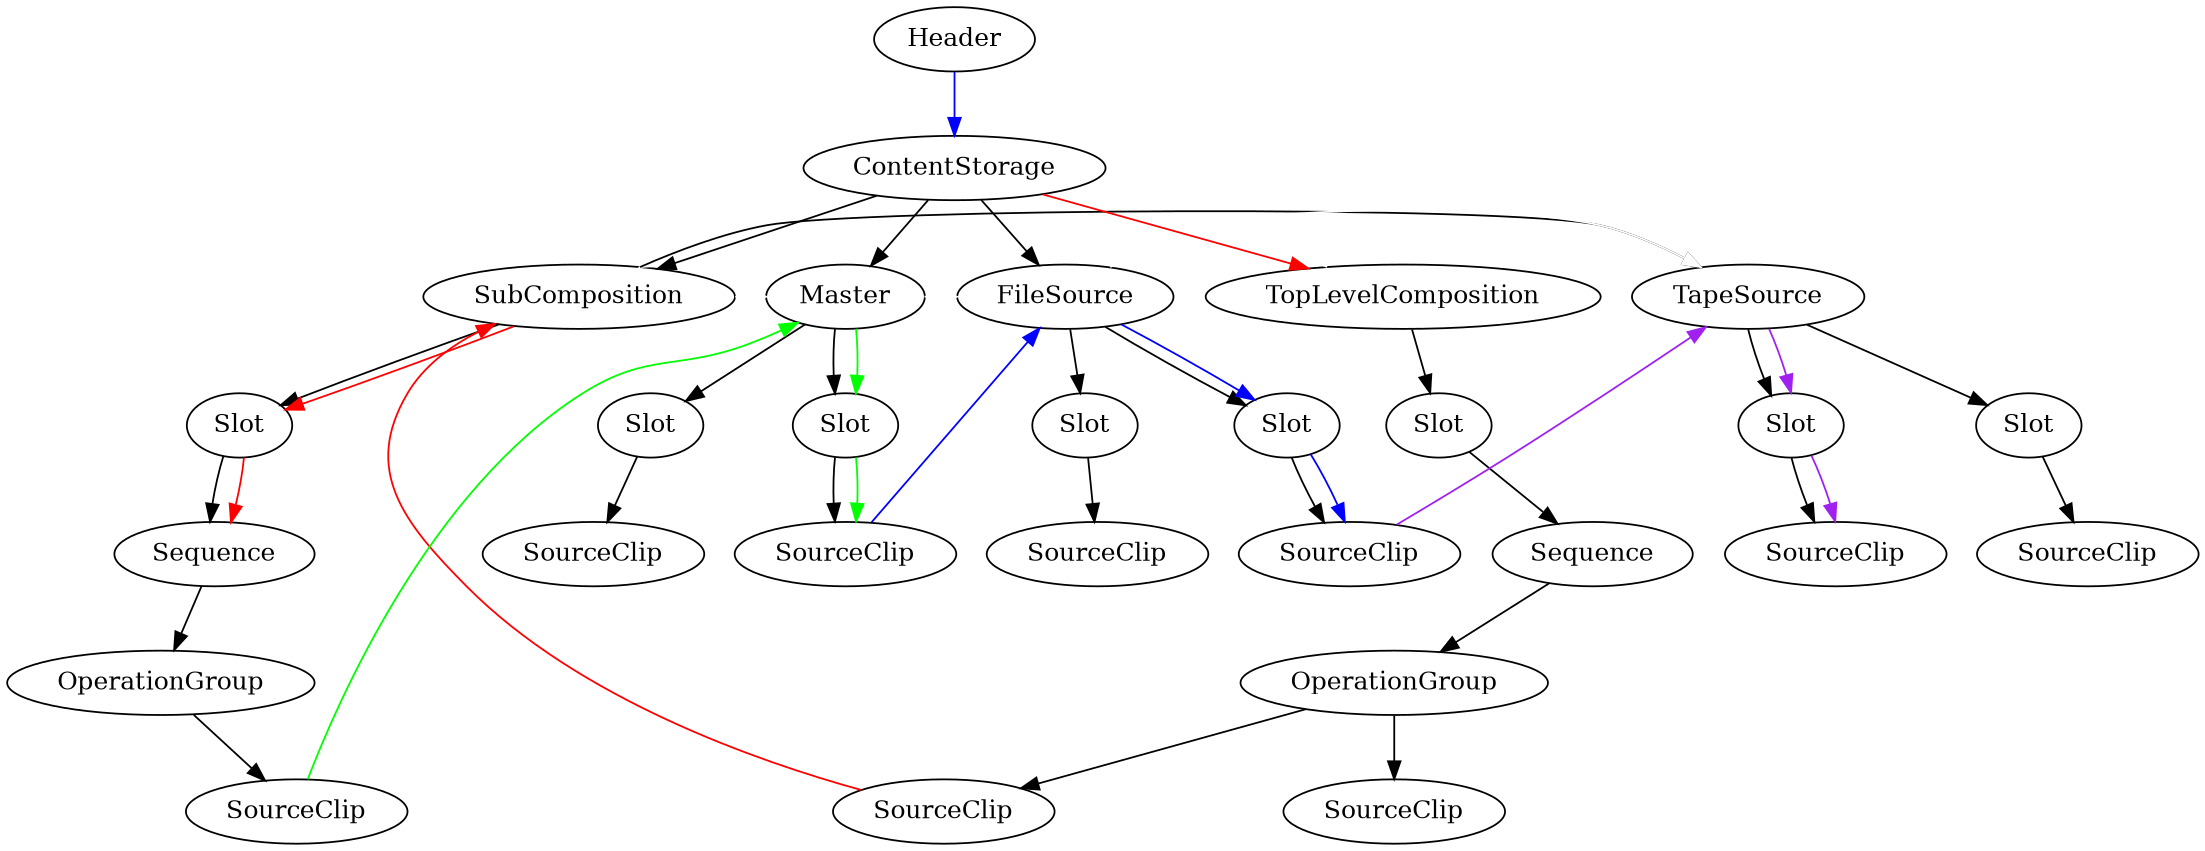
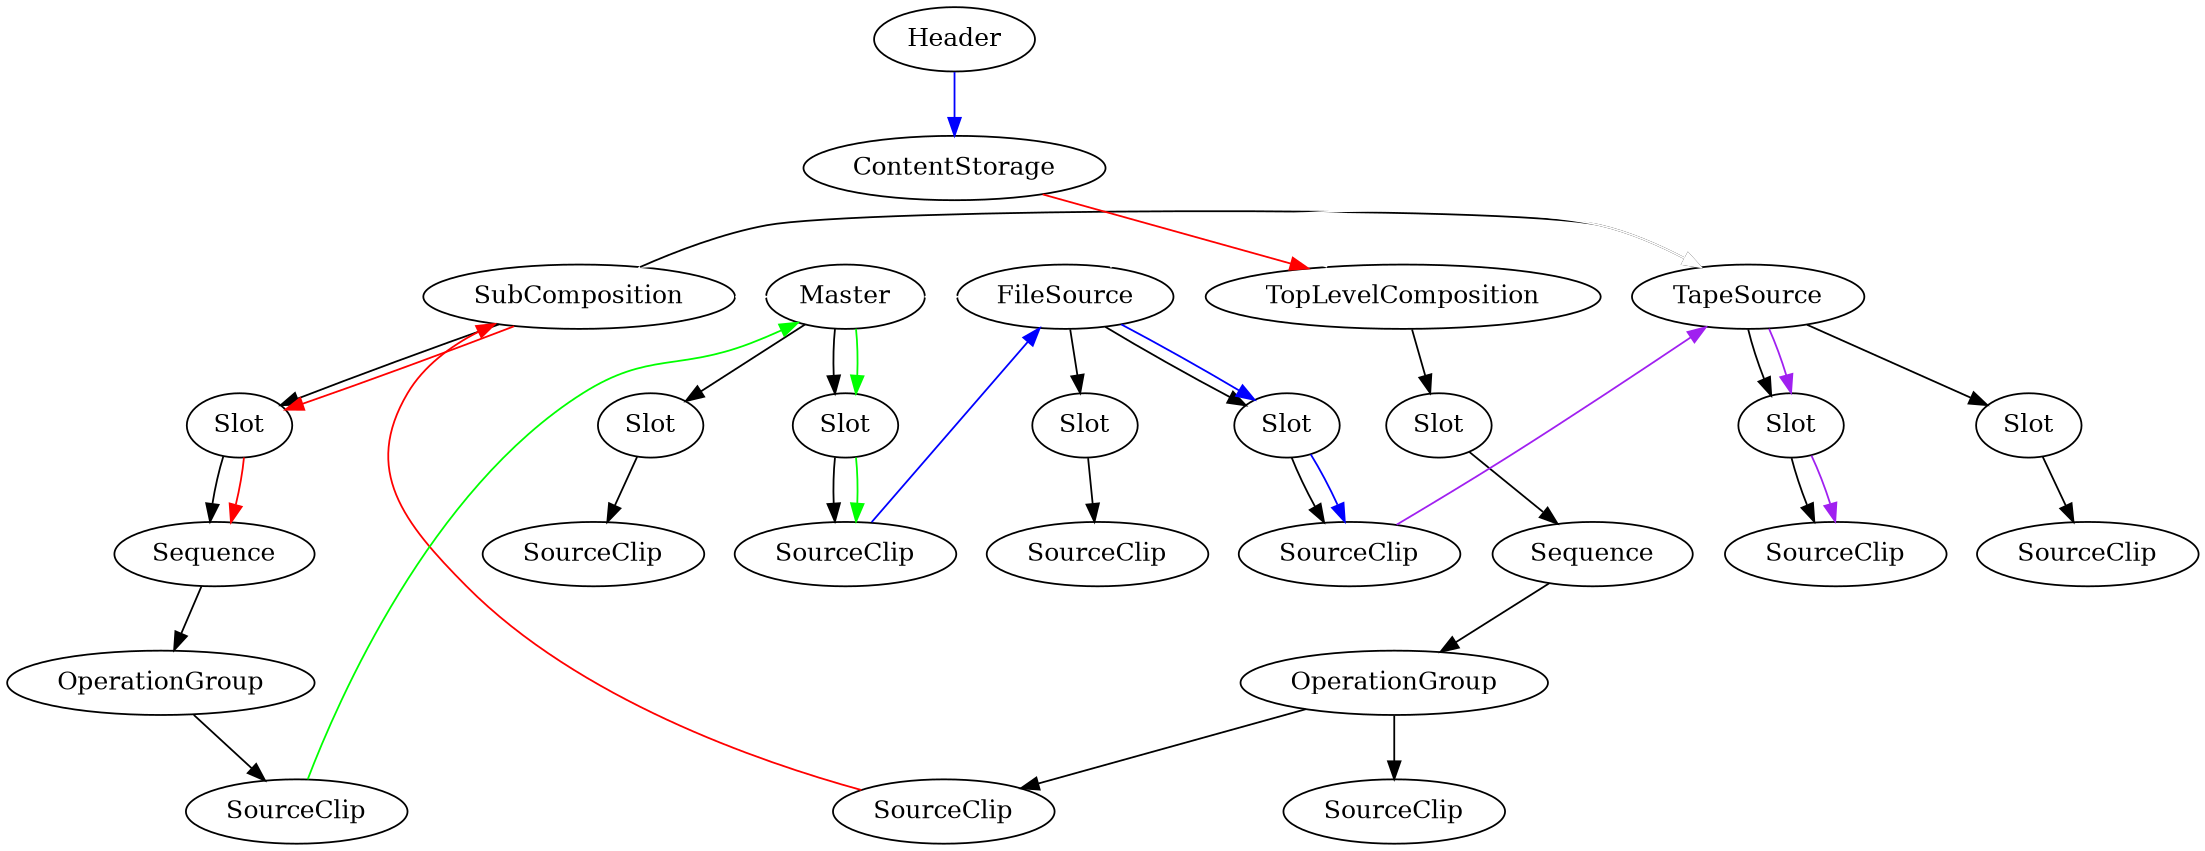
  digraph {
    TopLevelComposition
    SubComposition
    Master
    FileSource
    TapeSource
    n6 [label=Slot]
    n7 [label=Slot]
    n8 [label=Slot]
    n9 [label=Slot]
    n10 [label=Slot]
    n11 [label=Slot]
    n12 [label=Slot]
    n13 [label=Slot]
    Header
    ContentStorage
    Sequence
    n17 [label=Sequence]
    n18 [label=SourceClip]
    n19 [label=SourceClip]
    n20 [label=SourceClip]
    n21 [label=SourceClip]
    n22 [label=SourceClip]
    n23 [label=SourceClip]
    OperationGroup
    n25 [label=OperationGroup]
    n26 [label=SourceClip]
    n27 [label=SourceClip]
    n28 [label=SourceClip]
    subgraph cluster_1 {
      color=white
      subgraph sub_2 {
        color=white
        rank=same
        TopLevelComposition
        SubComposition
        Master
        FileSource
        TapeSource
      }
    }
    TopLevelComposition -> SubComposition [color=white]
    TopLevelComposition -> n6
    SubComposition -> Master [color=white]
    SubComposition -> TapeSource
    SubComposition -> n7
    SubComposition -> n7 [color=red]
    Master -> FileSource [color=white]
    Master -> n8
    Master -> n8 [color=green]
    Master -> n9
    FileSource -> TapeSource [color=white]
    FileSource -> n10
    FileSource -> n10 [color=blue]
    FileSource -> n11
    TapeSource -> n12
    TapeSource -> n12 [color=purple]
    TapeSource -> n13
    n6 -> Sequence
    n7 -> n17
    n7 -> n17 [color=red]
    n8 -> n18
    n8 -> n18 [color=green]
    n9 -> n19
    n10 -> n20
    n10 -> n20 [color=blue]
    n11 -> n21
    n12 -> n22
    n12 -> n22 [color=purple]
    n13 -> n23
    Header -> ContentStorage [color=blue]
    ContentStorage -> TopLevelComposition [color=red]
-   ContentStorage -> SubComposition
-   ContentStorage -> Master
-   ContentStorage -> FileSource
    Sequence -> OperationGroup
    n17 -> n25
    n18 -> FileSource [color=blue]
    n20 -> TapeSource [color=purple]
    OperationGroup -> n26
    OperationGroup -> n27
    n25 -> n28
    n27 -> SubComposition [color=red]
    n28 -> Master [color=green]
  }
